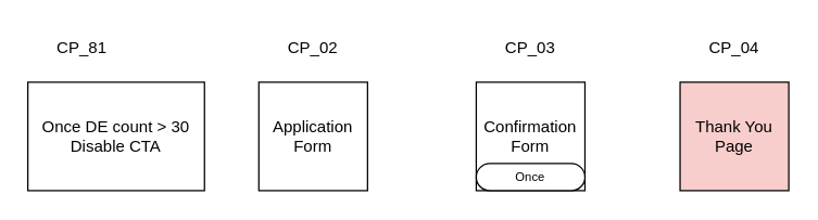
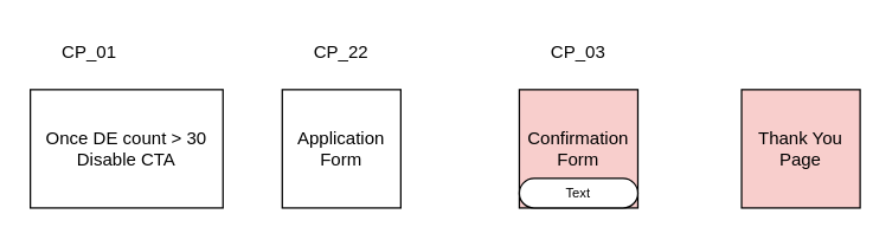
  <mxCell id="0" />
  <mxCell id="1" parent="0" />
  <mxCell id="2" value="&lt;div&gt;Once DE count &amp;gt; 30&lt;/div&gt;&lt;div&gt;Disable CTA&lt;br&gt;&lt;/div&gt;" style="whiteSpace=wrap;html=1;aspect=fixed;" vertex="1" parent="1"><mxGeometry x="20" y="60" width="130" height="80" as="geometry" /></mxCell>
- <mxCell id="3" value="CP_81" style="text;html=1;strokeColor=none;fillColor=none;align=center;verticalAlign=middle;whiteSpace=wrap;rounded=0;" vertex="1" parent="1"><mxGeometry x="30" y="20" width="60" height="30" as="geometry" /></mxCell>
+ <mxCell id="3" value="CP_01" style="text;html=1;strokeColor=none;fillColor=none;align=center;verticalAlign=middle;whiteSpace=wrap;rounded=0;" vertex="1" parent="1"><mxGeometry x="30" y="20" width="60" height="30" as="geometry" /></mxCell>
  <mxCell id="4" value="Application Form" style="whiteSpace=wrap;html=1;aspect=fixed;" vertex="1" parent="1"><mxGeometry x="190" y="60" width="80" height="80" as="geometry" /></mxCell>
- <mxCell id="5" value="CP_02" style="text;html=1;strokeColor=none;fillColor=none;align=center;verticalAlign=middle;whiteSpace=wrap;rounded=0;" vertex="1" parent="1"><mxGeometry x="200" y="20" width="60" height="30" as="geometry" /></mxCell>
- <mxCell id="6" value="Confirmation Form" style="whiteSpace=wrap;html=1;aspect=fixed;" vertex="1" parent="1"><mxGeometry x="350" y="60" width="80" height="80" as="geometry" /></mxCell>
+ <mxCell id="5" value="CP_22" style="text;html=1;strokeColor=none;fillColor=none;align=center;verticalAlign=middle;whiteSpace=wrap;rounded=0;" vertex="1" parent="1"><mxGeometry x="200" y="20" width="60" height="30" as="geometry" /></mxCell>
+ <mxCell id="6" value="Confirmation Form" style="whiteSpace=wrap;html=1;aspect=fixed;fillColor=#f8cecc;" vertex="1" parent="1"><mxGeometry x="350" y="60" width="80" height="80" as="geometry" /></mxCell>
  <mxCell id="7" value="CP_03" style="text;html=1;strokeColor=none;fillColor=none;align=center;verticalAlign=middle;whiteSpace=wrap;rounded=0;" vertex="1" parent="1"><mxGeometry x="360" y="20" width="60" height="30" as="geometry" /></mxCell>
  <mxCell id="8" value="Thank You Page" style="whiteSpace=wrap;html=1;aspect=fixed;fillColor=#f8cecc;" vertex="1" parent="1"><mxGeometry x="500" y="60" width="80" height="80" as="geometry" /></mxCell>
- <mxCell id="9" value="CP_04" style="text;html=1;strokeColor=none;fillColor=none;align=center;verticalAlign=middle;whiteSpace=wrap;rounded=0;" vertex="1" parent="1"><mxGeometry x="510" y="20" width="60" height="30" as="geometry" /></mxCell>
  <mxCell id="10" value="" style="rounded=1;whiteSpace=wrap;html=1;fontSize=9;arcSize=50;" vertex="1" parent="1"><mxGeometry x="350" y="120" width="80" height="20" as="geometry" /></mxCell>
- <mxCell id="11" value="Once" style="text;html=1;strokeColor=none;fillColor=none;align=center;verticalAlign=middle;whiteSpace=wrap;rounded=0;fontSize=9;" vertex="1" parent="1"><mxGeometry x="360" y="120" width="60" height="20" as="geometry" /></mxCell>
+ <mxCell id="11" value="Text" style="text;html=1;strokeColor=none;fillColor=none;align=center;verticalAlign=middle;whiteSpace=wrap;rounded=0;fontSize=9;" vertex="1" parent="1"><mxGeometry x="360" y="120" width="60" height="20" as="geometry" /></mxCell>
